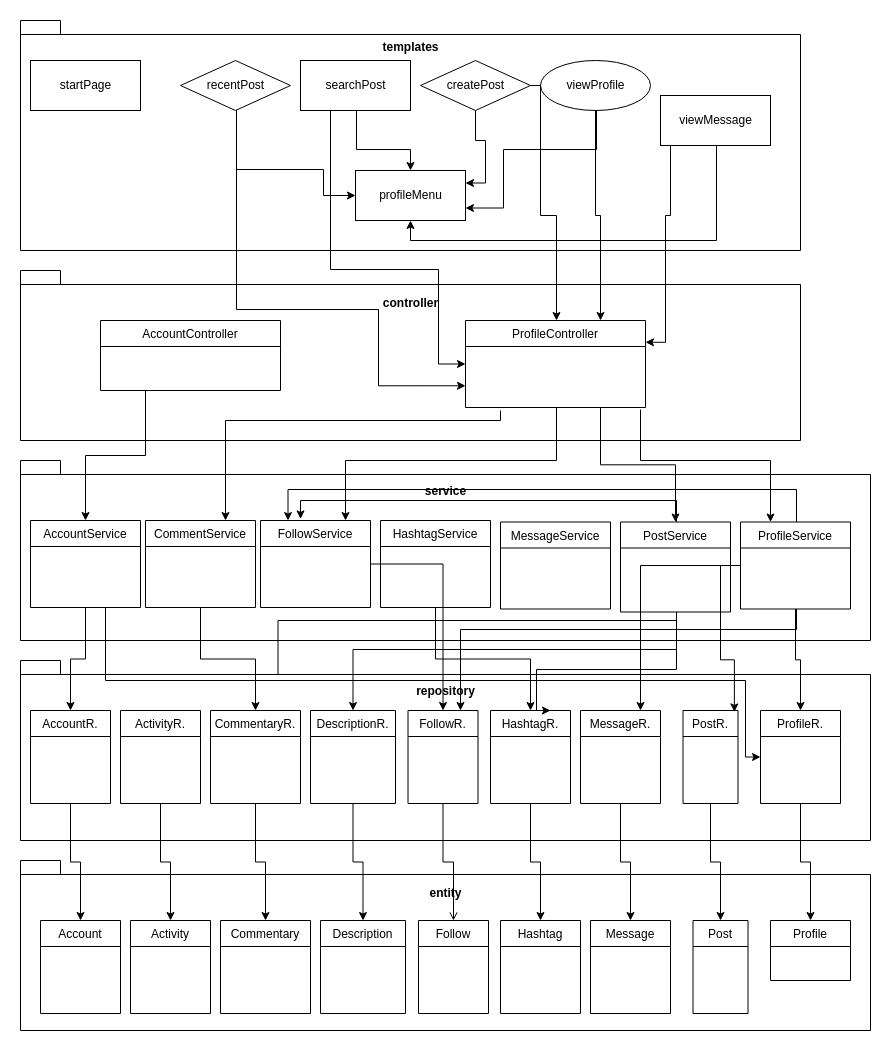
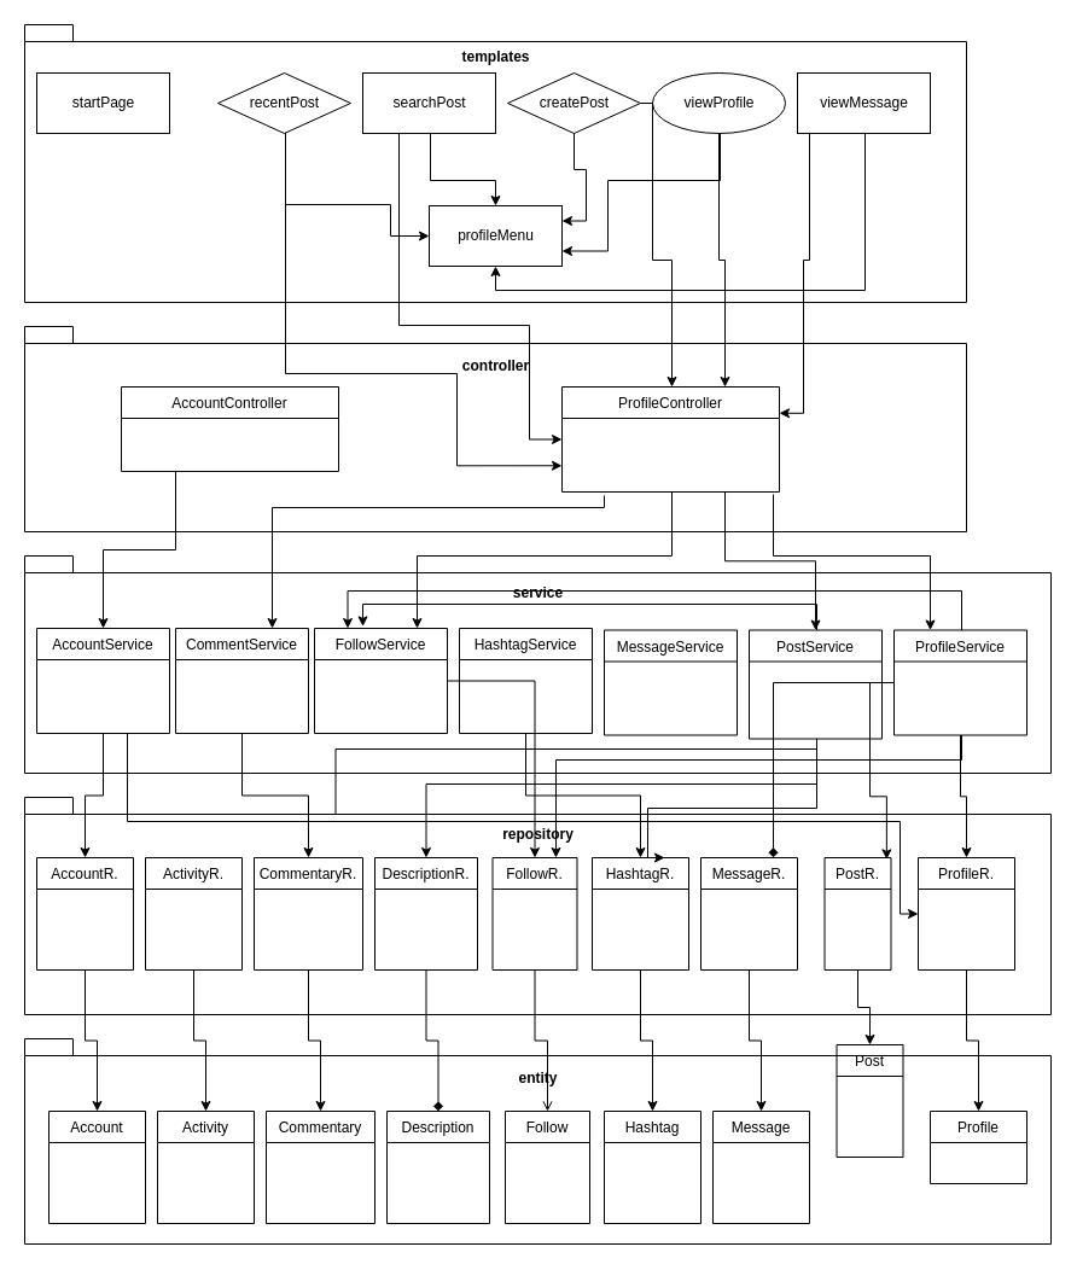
  <mxCell id="0" />
  <mxCell id="1" parent="0" />
  <mxCell id="2" value="controller&lt;br&gt;&lt;br&gt;&lt;br&gt;&lt;br&gt;&lt;br&gt;&lt;br&gt;&lt;br&gt;&lt;br&gt;&lt;br&gt;" style="shape=folder;fontStyle=1;spacingTop=10;tabWidth=40;tabHeight=14;tabPosition=left;html=1;" vertex="1" parent="1"><mxGeometry x="20" y="270" width="780" height="170" as="geometry" /></mxCell>
  <mxCell id="3" value="templates&lt;br&gt;&lt;br&gt;&lt;br&gt;&lt;br&gt;&lt;br&gt;&lt;br&gt;&lt;br&gt;&lt;br&gt;&lt;br&gt;&lt;br&gt;&lt;br&gt;&lt;br&gt;&lt;br&gt;&lt;br&gt;" style="shape=folder;fontStyle=1;spacingTop=10;tabWidth=40;tabHeight=14;tabPosition=left;html=1;" vertex="1" parent="1"><mxGeometry x="20" y="20" width="780" height="230" as="geometry" /></mxCell>
  <mxCell id="4" value="startPage" style="html=1;" vertex="1" parent="1"><mxGeometry x="30" y="60" width="110" height="50" as="geometry" /></mxCell>
  <mxCell id="5" style="edgeStyle=orthogonalEdgeStyle;rounded=0;orthogonalLoop=1;jettySize=auto;html=1;entryX=0;entryY=0.5;entryDx=0;entryDy=0;" edge="1" parent="1" source="6" target="15"><mxGeometry relative="1" as="geometry"><Array as="points"><mxPoint x="236" y="169" /><mxPoint x="323" y="169" /><mxPoint x="323" y="195" /></Array></mxGeometry></mxCell>
  <mxCell id="6" value="recentPost" style="rhombus;html=1;" vertex="1" parent="1"><mxGeometry x="180" y="60" width="110" height="50" as="geometry" /></mxCell>
  <mxCell id="7" style="edgeStyle=orthogonalEdgeStyle;rounded=0;orthogonalLoop=1;jettySize=auto;html=1;" edge="1" parent="1" source="8" target="15"><mxGeometry relative="1" as="geometry"><Array as="points"><mxPoint x="356" y="149" /><mxPoint x="410" y="149" /></Array></mxGeometry></mxCell>
  <mxCell id="8" value="searchPost" style="html=1;" vertex="1" parent="1"><mxGeometry x="300" y="60" width="110" height="50" as="geometry" /></mxCell>
  <mxCell id="9" style="edgeStyle=orthogonalEdgeStyle;rounded=0;orthogonalLoop=1;jettySize=auto;html=1;entryX=1;entryY=0.25;entryDx=0;entryDy=0;" edge="1" parent="1" source="10" target="15"><mxGeometry relative="1" as="geometry" /></mxCell>
  <mxCell id="10" value="createPost" style="rhombus;html=1;" vertex="1" parent="1"><mxGeometry x="420" y="60" width="110" height="50" as="geometry" /></mxCell>
  <mxCell id="11" style="edgeStyle=orthogonalEdgeStyle;rounded=0;orthogonalLoop=1;jettySize=auto;html=1;entryX=1;entryY=0.75;entryDx=0;entryDy=0;" edge="1" parent="1" source="12" target="15"><mxGeometry relative="1" as="geometry"><Array as="points"><mxPoint x="596" y="149" /><mxPoint x="503" y="149" /><mxPoint x="503" y="207" /></Array></mxGeometry></mxCell>
  <mxCell id="12" value="viewProfile" style="ellipse;html=1;" vertex="1" parent="1"><mxGeometry x="540" y="60" width="110" height="50" as="geometry" /></mxCell>
  <mxCell id="13" style="edgeStyle=orthogonalEdgeStyle;rounded=0;orthogonalLoop=1;jettySize=auto;html=1;" edge="1" parent="1" source="14" target="15"><mxGeometry relative="1" as="geometry"><Array as="points"><mxPoint x="716" y="240" /><mxPoint x="410" y="240" /></Array></mxGeometry></mxCell>
- <mxCell id="14" value="viewMessage" style="html=1;" vertex="1" parent="1"><mxGeometry x="660" y="95" width="110" height="50" as="geometry" /></mxCell>
+ <mxCell id="14" value="viewMessage" style="html=1;" vertex="1" parent="1"><mxGeometry x="660" y="60" width="110" height="50" as="geometry" /></mxCell>
  <mxCell id="15" value="profileMenu" style="html=1;" vertex="1" parent="1"><mxGeometry x="355" y="170" width="110" height="50" as="geometry" /></mxCell>
  <mxCell id="16" value="AccountController" style="swimlane;fontStyle=0;childLayout=stackLayout;horizontal=1;startSize=26;fillColor=none;horizontalStack=0;resizeParent=1;resizeParentMax=0;resizeLast=0;collapsible=1;marginBottom=0;" vertex="1" parent="1"><mxGeometry x="100" y="320" width="180" height="70" as="geometry" /></mxCell>
  <mxCell id="17" value="ProfileController" style="swimlane;fontStyle=0;childLayout=stackLayout;horizontal=1;startSize=26;fillColor=none;horizontalStack=0;resizeParent=1;resizeParentMax=0;resizeLast=0;collapsible=1;marginBottom=0;" vertex="1" parent="1"><mxGeometry x="465" y="320" width="180" height="87" as="geometry" /></mxCell>
  <mxCell id="18" style="edgeStyle=orthogonalEdgeStyle;rounded=0;orthogonalLoop=1;jettySize=auto;html=1;entryX=0;entryY=0.75;entryDx=0;entryDy=0;" edge="1" parent="1" source="6" target="17"><mxGeometry relative="1" as="geometry"><Array as="points"><mxPoint x="236" y="309" /><mxPoint x="378" y="309" /><mxPoint x="378" y="385" /></Array></mxGeometry></mxCell>
  <mxCell id="19" style="edgeStyle=orthogonalEdgeStyle;rounded=0;orthogonalLoop=1;jettySize=auto;html=1;entryX=0;entryY=0.5;entryDx=0;entryDy=0;" edge="1" parent="1" source="8" target="17"><mxGeometry relative="1" as="geometry"><Array as="points"><mxPoint x="330" y="269" /><mxPoint x="438" y="269" /><mxPoint x="438" y="364" /></Array></mxGeometry></mxCell>
  <mxCell id="20" style="edgeStyle=orthogonalEdgeStyle;rounded=0;orthogonalLoop=1;jettySize=auto;html=1;" edge="1" parent="1" source="10" target="17"><mxGeometry relative="1" as="geometry"><Array as="points"><mxPoint x="540" y="85" /><mxPoint x="540" y="215" /><mxPoint x="556" y="215" /></Array></mxGeometry></mxCell>
  <mxCell id="21" style="edgeStyle=orthogonalEdgeStyle;rounded=0;orthogonalLoop=1;jettySize=auto;html=1;entryX=0.75;entryY=0;entryDx=0;entryDy=0;" edge="1" parent="1" source="12" target="17"><mxGeometry relative="1" as="geometry" /></mxCell>
  <mxCell id="22" style="edgeStyle=orthogonalEdgeStyle;rounded=0;orthogonalLoop=1;jettySize=auto;html=1;entryX=1;entryY=0.25;entryDx=0;entryDy=0;" edge="1" parent="1" source="14" target="17"><mxGeometry relative="1" as="geometry"><Array as="points"><mxPoint x="670" y="215" /><mxPoint x="665" y="215" /><mxPoint x="665" y="341" /></Array></mxGeometry></mxCell>
  <mxCell id="23" value="service&lt;br&gt;&lt;br&gt;&lt;br&gt;&lt;br&gt;&lt;br&gt;&lt;br&gt;&lt;br&gt;&lt;br&gt;&lt;br&gt;&lt;br&gt;" style="shape=folder;fontStyle=1;spacingTop=10;tabWidth=40;tabHeight=14;tabPosition=left;html=1;" vertex="1" parent="1"><mxGeometry x="20" y="460" width="850" height="180" as="geometry" /></mxCell>
  <mxCell id="24" style="edgeStyle=orthogonalEdgeStyle;rounded=0;orthogonalLoop=1;jettySize=auto;html=1;exitX=0.25;exitY=1;exitDx=0;exitDy=0;" edge="1" parent="1" source="16" target="25"><mxGeometry relative="1" as="geometry" /></mxCell>
  <mxCell id="25" value="AccountService" style="swimlane;fontStyle=0;childLayout=stackLayout;horizontal=1;startSize=26;fillColor=none;horizontalStack=0;resizeParent=1;resizeParentMax=0;resizeLast=0;collapsible=1;marginBottom=0;" vertex="1" parent="1"><mxGeometry x="30" y="520" width="110" height="87" as="geometry" /></mxCell>
  <mxCell id="26" style="edgeStyle=orthogonalEdgeStyle;rounded=0;orthogonalLoop=1;jettySize=auto;html=1;" edge="1" parent="1" target="27"><mxGeometry relative="1" as="geometry"><mxPoint x="500" y="410" as="sourcePoint" /><Array as="points"><mxPoint x="500" y="420" /><mxPoint x="225" y="420" /></Array></mxGeometry></mxCell>
  <mxCell id="27" value="CommentService" style="swimlane;fontStyle=0;childLayout=stackLayout;horizontal=1;startSize=26;fillColor=none;horizontalStack=0;resizeParent=1;resizeParentMax=0;resizeLast=0;collapsible=1;marginBottom=0;" vertex="1" parent="1"><mxGeometry x="145" y="520" width="110" height="87" as="geometry" /></mxCell>
  <mxCell id="28" style="edgeStyle=orthogonalEdgeStyle;rounded=0;orthogonalLoop=1;jettySize=auto;html=1;exitX=0.5;exitY=1;exitDx=0;exitDy=0;" edge="1" parent="1" source="17" target="29"><mxGeometry relative="1" as="geometry"><Array as="points"><mxPoint x="556" y="460" /><mxPoint x="345" y="460" /></Array></mxGeometry></mxCell>
  <mxCell id="29" value="FollowService" style="swimlane;fontStyle=0;childLayout=stackLayout;horizontal=1;startSize=26;fillColor=none;horizontalStack=0;resizeParent=1;resizeParentMax=0;resizeLast=0;collapsible=1;marginBottom=0;" vertex="1" parent="1"><mxGeometry x="260" y="520" width="110" height="87" as="geometry" /></mxCell>
  <mxCell id="30" value="HashtagService" style="swimlane;fontStyle=0;childLayout=stackLayout;horizontal=1;startSize=26;fillColor=none;horizontalStack=0;resizeParent=1;resizeParentMax=0;resizeLast=0;collapsible=1;marginBottom=0;" vertex="1" parent="1"><mxGeometry x="380" y="520" width="110" height="87" as="geometry" /></mxCell>
  <mxCell id="31" style="edgeStyle=orthogonalEdgeStyle;rounded=0;orthogonalLoop=1;jettySize=auto;html=1;exitX=0.75;exitY=1;exitDx=0;exitDy=0;" edge="1" parent="1" source="17" target="33"><mxGeometry relative="1" as="geometry" /></mxCell>
  <mxCell id="32" style="edgeStyle=orthogonalEdgeStyle;rounded=0;orthogonalLoop=1;jettySize=auto;html=1;entryX=0.75;entryY=0;entryDx=0;entryDy=0;" edge="1" parent="1" source="33" target="40"><mxGeometry relative="1" as="geometry"><Array as="points"><mxPoint x="676" y="620" /><mxPoint x="278" y="620" /></Array></mxGeometry></mxCell>
  <mxCell id="33" value="PostService" style="swimlane;fontStyle=0;childLayout=stackLayout;horizontal=1;startSize=26;fillColor=none;horizontalStack=0;resizeParent=1;resizeParentMax=0;resizeLast=0;collapsible=1;marginBottom=0;" vertex="1" parent="1"><mxGeometry x="620" y="521.5" width="110" height="90" as="geometry" /></mxCell>
  <mxCell id="34" style="edgeStyle=orthogonalEdgeStyle;rounded=0;orthogonalLoop=1;jettySize=auto;html=1;" edge="1" parent="1" target="36"><mxGeometry relative="1" as="geometry"><mxPoint x="640" y="409" as="sourcePoint" /><Array as="points"><mxPoint x="640" y="460" /><mxPoint x="770" y="460" /></Array></mxGeometry></mxCell>
  <mxCell id="35" style="edgeStyle=orthogonalEdgeStyle;rounded=0;orthogonalLoop=1;jettySize=auto;html=1;entryX=0.25;entryY=0;entryDx=0;entryDy=0;" edge="1" parent="1" source="36" target="29"><mxGeometry relative="1" as="geometry"><Array as="points"><mxPoint x="796" y="489" /><mxPoint x="287" y="489" /></Array></mxGeometry></mxCell>
  <mxCell id="36" value="ProfileService" style="swimlane;fontStyle=0;childLayout=stackLayout;horizontal=1;startSize=26;fillColor=none;horizontalStack=0;resizeParent=1;resizeParentMax=0;resizeLast=0;collapsible=1;marginBottom=0;" vertex="1" parent="1"><mxGeometry x="740" y="521.5" width="110" height="87" as="geometry" /></mxCell>
  <mxCell id="37" value="repository&lt;br&gt;&lt;br&gt;&lt;br&gt;&lt;br&gt;&lt;br&gt;&lt;br&gt;&lt;br&gt;&lt;br&gt;&lt;br&gt;&lt;br&gt;" style="shape=folder;fontStyle=1;spacingTop=10;tabWidth=40;tabHeight=14;tabPosition=left;html=1;" vertex="1" parent="1"><mxGeometry x="20" y="660" width="850" height="180" as="geometry" /></mxCell>
  <mxCell id="38" value="AccountR." style="swimlane;fontStyle=0;childLayout=stackLayout;horizontal=1;startSize=26;fillColor=none;horizontalStack=0;resizeParent=1;resizeParentMax=0;resizeLast=0;collapsible=1;marginBottom=0;" vertex="1" parent="1"><mxGeometry x="30" y="710" width="80" height="93" as="geometry" /></mxCell>
  <mxCell id="39" value="ActivityR." style="swimlane;fontStyle=0;childLayout=stackLayout;horizontal=1;startSize=26;fillColor=none;horizontalStack=0;resizeParent=1;resizeParentMax=0;resizeLast=0;collapsible=1;marginBottom=0;" vertex="1" parent="1"><mxGeometry x="120" y="710" width="80" height="93" as="geometry" /></mxCell>
  <mxCell id="40" value="CommentaryR." style="swimlane;fontStyle=0;childLayout=stackLayout;horizontal=1;startSize=26;fillColor=none;horizontalStack=0;resizeParent=1;resizeParentMax=0;resizeLast=0;collapsible=1;marginBottom=0;" vertex="1" parent="1"><mxGeometry x="210" y="710" width="90" height="93" as="geometry" /></mxCell>
  <mxCell id="41" value="DescriptionR." style="swimlane;fontStyle=0;childLayout=stackLayout;horizontal=1;startSize=26;fillColor=none;horizontalStack=0;resizeParent=1;resizeParentMax=0;resizeLast=0;collapsible=1;marginBottom=0;" vertex="1" parent="1"><mxGeometry x="310" y="710" width="85" height="93" as="geometry" /></mxCell>
  <mxCell id="42" value="FollowR." style="swimlane;fontStyle=0;childLayout=stackLayout;horizontal=1;startSize=26;fillColor=none;horizontalStack=0;resizeParent=1;resizeParentMax=0;resizeLast=0;collapsible=1;marginBottom=0;" vertex="1" parent="1"><mxGeometry x="407.5" y="710" width="70" height="93" as="geometry" /></mxCell>
  <mxCell id="43" value="HashtagR." style="swimlane;fontStyle=0;childLayout=stackLayout;horizontal=1;startSize=26;fillColor=none;horizontalStack=0;resizeParent=1;resizeParentMax=0;resizeLast=0;collapsible=1;marginBottom=0;" vertex="1" parent="1"><mxGeometry x="490" y="710" width="80" height="93" as="geometry" /></mxCell>
  <mxCell id="44" value="MessageR." style="swimlane;fontStyle=0;childLayout=stackLayout;horizontal=1;startSize=26;fillColor=none;horizontalStack=0;resizeParent=1;resizeParentMax=0;resizeLast=0;collapsible=1;marginBottom=0;" vertex="1" parent="1"><mxGeometry x="580" y="710" width="80" height="93" as="geometry" /></mxCell>
  <mxCell id="45" value="PostR." style="swimlane;fontStyle=0;childLayout=stackLayout;horizontal=1;startSize=26;fillColor=none;horizontalStack=0;resizeParent=1;resizeParentMax=0;resizeLast=0;collapsible=1;marginBottom=0;" vertex="1" parent="1"><mxGeometry x="682.5" y="710" width="55" height="93" as="geometry" /></mxCell>
  <mxCell id="46" value="ProfileR." style="swimlane;fontStyle=0;childLayout=stackLayout;horizontal=1;startSize=26;fillColor=none;horizontalStack=0;resizeParent=1;resizeParentMax=0;resizeLast=0;collapsible=1;marginBottom=0;" vertex="1" parent="1"><mxGeometry x="760" y="710" width="80" height="93" as="geometry" /></mxCell>
  <mxCell id="47" style="edgeStyle=orthogonalEdgeStyle;rounded=0;orthogonalLoop=1;jettySize=auto;html=1;" edge="1" parent="1" source="25" target="46"><mxGeometry relative="1" as="geometry"><Array as="points"><mxPoint x="105" y="680" /><mxPoint x="745" y="680" /></Array></mxGeometry></mxCell>
  <mxCell id="48" style="edgeStyle=orthogonalEdgeStyle;rounded=0;orthogonalLoop=1;jettySize=auto;html=1;entryX=0.5;entryY=0;entryDx=0;entryDy=0;" edge="1" parent="1" source="25" target="38"><mxGeometry relative="1" as="geometry" /></mxCell>
  <mxCell id="49" style="edgeStyle=orthogonalEdgeStyle;rounded=0;orthogonalLoop=1;jettySize=auto;html=1;" edge="1" parent="1" source="27" target="40"><mxGeometry relative="1" as="geometry" /></mxCell>
  <mxCell id="50" style="edgeStyle=orthogonalEdgeStyle;rounded=0;orthogonalLoop=1;jettySize=auto;html=1;" edge="1" parent="1" source="29" target="42"><mxGeometry relative="1" as="geometry" /></mxCell>
  <mxCell id="51" style="edgeStyle=orthogonalEdgeStyle;rounded=0;orthogonalLoop=1;jettySize=auto;html=1;" edge="1" parent="1" source="30" target="43"><mxGeometry relative="1" as="geometry" /></mxCell>
  <mxCell id="52" value="MessageService" style="swimlane;fontStyle=0;childLayout=stackLayout;horizontal=1;startSize=26;fillColor=none;horizontalStack=0;resizeParent=1;resizeParentMax=0;resizeLast=0;collapsible=1;marginBottom=0;" vertex="1" parent="1"><mxGeometry x="500" y="521.5" width="110" height="87" as="geometry" /></mxCell>
  <mxCell id="53" style="edgeStyle=orthogonalEdgeStyle;rounded=0;orthogonalLoop=1;jettySize=auto;html=1;entryX=0.75;entryY=0;entryDx=0;entryDy=0;" edge="1" parent="1" source="33" target="43"><mxGeometry relative="1" as="geometry"><Array as="points"><mxPoint x="676" y="669" /><mxPoint x="536" y="669" /></Array></mxGeometry></mxCell>
  <mxCell id="54" style="edgeStyle=orthogonalEdgeStyle;rounded=0;orthogonalLoop=1;jettySize=auto;html=1;entryX=0.5;entryY=0;entryDx=0;entryDy=0;" edge="1" parent="1" source="33" target="41"><mxGeometry relative="1" as="geometry"><Array as="points"><mxPoint x="676" y="649" /><mxPoint x="352" y="649" /></Array></mxGeometry></mxCell>
  <mxCell id="55" style="edgeStyle=orthogonalEdgeStyle;rounded=0;orthogonalLoop=1;jettySize=auto;html=1;entryX=0.364;entryY=-0.018;entryDx=0;entryDy=0;entryPerimeter=0;" edge="1" parent="1" source="33" target="29"><mxGeometry relative="1" as="geometry"><Array as="points"><mxPoint x="676" y="500" /><mxPoint x="300" y="500" /></Array></mxGeometry></mxCell>
  <mxCell id="56" style="edgeStyle=orthogonalEdgeStyle;rounded=0;orthogonalLoop=1;jettySize=auto;html=1;entryX=0.5;entryY=0;entryDx=0;entryDy=0;" edge="1" parent="1" source="36" target="46"><mxGeometry relative="1" as="geometry" /></mxCell>
  <mxCell id="57" style="edgeStyle=orthogonalEdgeStyle;rounded=0;orthogonalLoop=1;jettySize=auto;html=1;entryX=0.75;entryY=0;entryDx=0;entryDy=0;" edge="1" parent="1" source="36" target="42"><mxGeometry relative="1" as="geometry"><Array as="points"><mxPoint x="796" y="629" /><mxPoint x="460" y="629" /></Array></mxGeometry></mxCell>
- <mxCell id="58" style="edgeStyle=orthogonalEdgeStyle;rounded=0;orthogonalLoop=1;jettySize=auto;html=1;entryX=0.75;entryY=0;entryDx=0;entryDy=0;" edge="1" parent="1" source="36" target="44"><mxGeometry relative="1" as="geometry" /></mxCell>
+ <mxCell id="58" style="edgeStyle=orthogonalEdgeStyle;rounded=0;orthogonalLoop=1;jettySize=auto;html=1;entryX=0.75;entryY=0;entryDx=0;entryDy=0;endArrow=diamond;" edge="1" parent="1" source="36" target="44"><mxGeometry relative="1" as="geometry" /></mxCell>
  <mxCell id="59" style="edgeStyle=orthogonalEdgeStyle;rounded=0;orthogonalLoop=1;jettySize=auto;html=1;entryX=0.934;entryY=0.015;entryDx=0;entryDy=0;entryPerimeter=0;" edge="1" parent="1" source="36" target="45"><mxGeometry relative="1" as="geometry" /></mxCell>
  <mxCell id="60" value="entity&lt;br&gt;&lt;br&gt;&lt;br&gt;&lt;br&gt;&lt;br&gt;&lt;br&gt;&lt;br&gt;&lt;br&gt;&lt;br&gt;" style="shape=folder;fontStyle=1;spacingTop=10;tabWidth=40;tabHeight=14;tabPosition=left;html=1;" vertex="1" parent="1"><mxGeometry x="20" y="860" width="850" height="170" as="geometry" /></mxCell>
  <mxCell id="61" value="Account" style="swimlane;fontStyle=0;childLayout=stackLayout;horizontal=1;startSize=26;fillColor=none;horizontalStack=0;resizeParent=1;resizeParentMax=0;resizeLast=0;collapsible=1;marginBottom=0;" vertex="1" parent="1"><mxGeometry x="40" y="920" width="80" height="93" as="geometry" /></mxCell>
  <mxCell id="62" value="Activity" style="swimlane;fontStyle=0;childLayout=stackLayout;horizontal=1;startSize=26;fillColor=none;horizontalStack=0;resizeParent=1;resizeParentMax=0;resizeLast=0;collapsible=1;marginBottom=0;" vertex="1" parent="1"><mxGeometry x="130" y="920" width="80" height="93" as="geometry" /></mxCell>
  <mxCell id="63" value="Commentary" style="swimlane;fontStyle=0;childLayout=stackLayout;horizontal=1;startSize=26;fillColor=none;horizontalStack=0;resizeParent=1;resizeParentMax=0;resizeLast=0;collapsible=1;marginBottom=0;" vertex="1" parent="1"><mxGeometry x="220" y="920" width="90" height="93" as="geometry" /></mxCell>
  <mxCell id="64" value="Description" style="swimlane;fontStyle=0;childLayout=stackLayout;horizontal=1;startSize=26;fillColor=none;horizontalStack=0;resizeParent=1;resizeParentMax=0;resizeLast=0;collapsible=1;marginBottom=0;" vertex="1" parent="1"><mxGeometry x="320" y="920" width="85" height="93" as="geometry" /></mxCell>
  <mxCell id="65" value="Follow" style="swimlane;fontStyle=0;childLayout=stackLayout;horizontal=1;startSize=26;fillColor=none;horizontalStack=0;resizeParent=1;resizeParentMax=0;resizeLast=0;collapsible=1;marginBottom=0;" vertex="1" parent="1"><mxGeometry x="418" y="920" width="70" height="93" as="geometry" /></mxCell>
  <mxCell id="66" value="Hashtag" style="swimlane;fontStyle=0;childLayout=stackLayout;horizontal=1;startSize=26;fillColor=none;horizontalStack=0;resizeParent=1;resizeParentMax=0;resizeLast=0;collapsible=1;marginBottom=0;" vertex="1" parent="1"><mxGeometry x="500" y="920" width="80" height="93" as="geometry" /></mxCell>
  <mxCell id="67" value="Message" style="swimlane;fontStyle=0;childLayout=stackLayout;horizontal=1;startSize=26;fillColor=none;horizontalStack=0;resizeParent=1;resizeParentMax=0;resizeLast=0;collapsible=1;marginBottom=0;" vertex="1" parent="1"><mxGeometry x="590" y="920" width="80" height="93" as="geometry" /></mxCell>
- <mxCell id="68" value="Post" style="swimlane;fontStyle=0;childLayout=stackLayout;horizontal=1;startSize=26;fillColor=none;horizontalStack=0;resizeParent=1;resizeParentMax=0;resizeLast=0;collapsible=1;marginBottom=0;" vertex="1" parent="1"><mxGeometry x="692.5" y="920" width="55" height="93" as="geometry" /></mxCell>
+ <mxCell id="68" value="Post" style="swimlane;fontStyle=0;childLayout=stackLayout;horizontal=1;startSize=26;fillColor=none;horizontalStack=0;resizeParent=1;resizeParentMax=0;resizeLast=0;collapsible=1;marginBottom=0;" vertex="1" parent="1"><mxGeometry x="692.5" y="865" width="55" height="93" as="geometry" /></mxCell>
  <mxCell id="69" value="Profile" style="swimlane;fontStyle=0;childLayout=stackLayout;horizontal=1;startSize=26;fillColor=none;horizontalStack=0;resizeParent=1;resizeParentMax=0;resizeLast=0;collapsible=1;marginBottom=0;" vertex="1" parent="1"><mxGeometry x="770" y="920" width="80" height="60" as="geometry" /></mxCell>
  <mxCell id="70" style="edgeStyle=orthogonalEdgeStyle;rounded=0;orthogonalLoop=1;jettySize=auto;html=1;entryX=0.5;entryY=0;entryDx=0;entryDy=0;" edge="1" parent="1" source="38" target="61"><mxGeometry relative="1" as="geometry" /></mxCell>
  <mxCell id="71" style="edgeStyle=orthogonalEdgeStyle;rounded=0;orthogonalLoop=1;jettySize=auto;html=1;" edge="1" parent="1" source="39" target="62"><mxGeometry relative="1" as="geometry" /></mxCell>
  <mxCell id="72" style="edgeStyle=orthogonalEdgeStyle;rounded=0;orthogonalLoop=1;jettySize=auto;html=1;" edge="1" parent="1" source="40" target="63"><mxGeometry relative="1" as="geometry" /></mxCell>
- <mxCell id="73" style="edgeStyle=orthogonalEdgeStyle;rounded=0;orthogonalLoop=1;jettySize=auto;html=1;" edge="1" parent="1" source="41" target="64"><mxGeometry relative="1" as="geometry" /></mxCell>
+ <mxCell id="73" style="edgeStyle=orthogonalEdgeStyle;rounded=0;orthogonalLoop=1;jettySize=auto;html=1;endArrow=diamond;" edge="1" parent="1" source="41" target="64"><mxGeometry relative="1" as="geometry" /></mxCell>
  <mxCell id="74" style="edgeStyle=orthogonalEdgeStyle;rounded=0;orthogonalLoop=1;jettySize=auto;html=1;endArrow=open;" edge="1" parent="1" source="42" target="65"><mxGeometry relative="1" as="geometry" /></mxCell>
  <mxCell id="75" style="edgeStyle=orthogonalEdgeStyle;rounded=0;orthogonalLoop=1;jettySize=auto;html=1;entryX=0.5;entryY=0;entryDx=0;entryDy=0;" edge="1" parent="1" source="43" target="66"><mxGeometry relative="1" as="geometry" /></mxCell>
  <mxCell id="76" style="edgeStyle=orthogonalEdgeStyle;rounded=0;orthogonalLoop=1;jettySize=auto;html=1;" edge="1" parent="1" source="44" target="67"><mxGeometry relative="1" as="geometry" /></mxCell>
  <mxCell id="77" style="edgeStyle=orthogonalEdgeStyle;rounded=0;orthogonalLoop=1;jettySize=auto;html=1;" edge="1" parent="1" source="45" target="68"><mxGeometry relative="1" as="geometry" /></mxCell>
  <mxCell id="78" style="edgeStyle=orthogonalEdgeStyle;rounded=0;orthogonalLoop=1;jettySize=auto;html=1;entryX=0.5;entryY=0;entryDx=0;entryDy=0;" edge="1" parent="1" source="46" target="69"><mxGeometry relative="1" as="geometry" /></mxCell>
